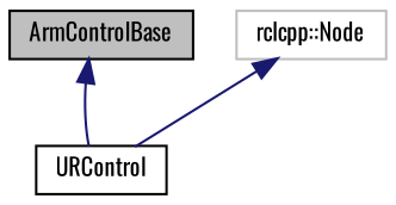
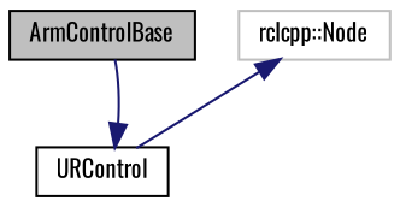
  digraph {
    fontname=Oswald
    node [color=black fillcolor=white fontname=Oswald fontsize=10 shape=record style=filled]
    edge [color=midnightblue dir=back fontname=Oswald fontsize=10 labelfontname=Helvetica labelfontsize=10 style=solid]
    n1 [fillcolor=grey75 fontcolor=black height=0.2 label=ArmControlBase width=0.4]
    n2 [height=0.2 label=URControl width=0.4]
    n3 [color=grey75 height=0.2 label="rclcpp::Node" width=0.4]
-   n1 -> n2
+   n2 -> n1
    n3 -> n2
  }
